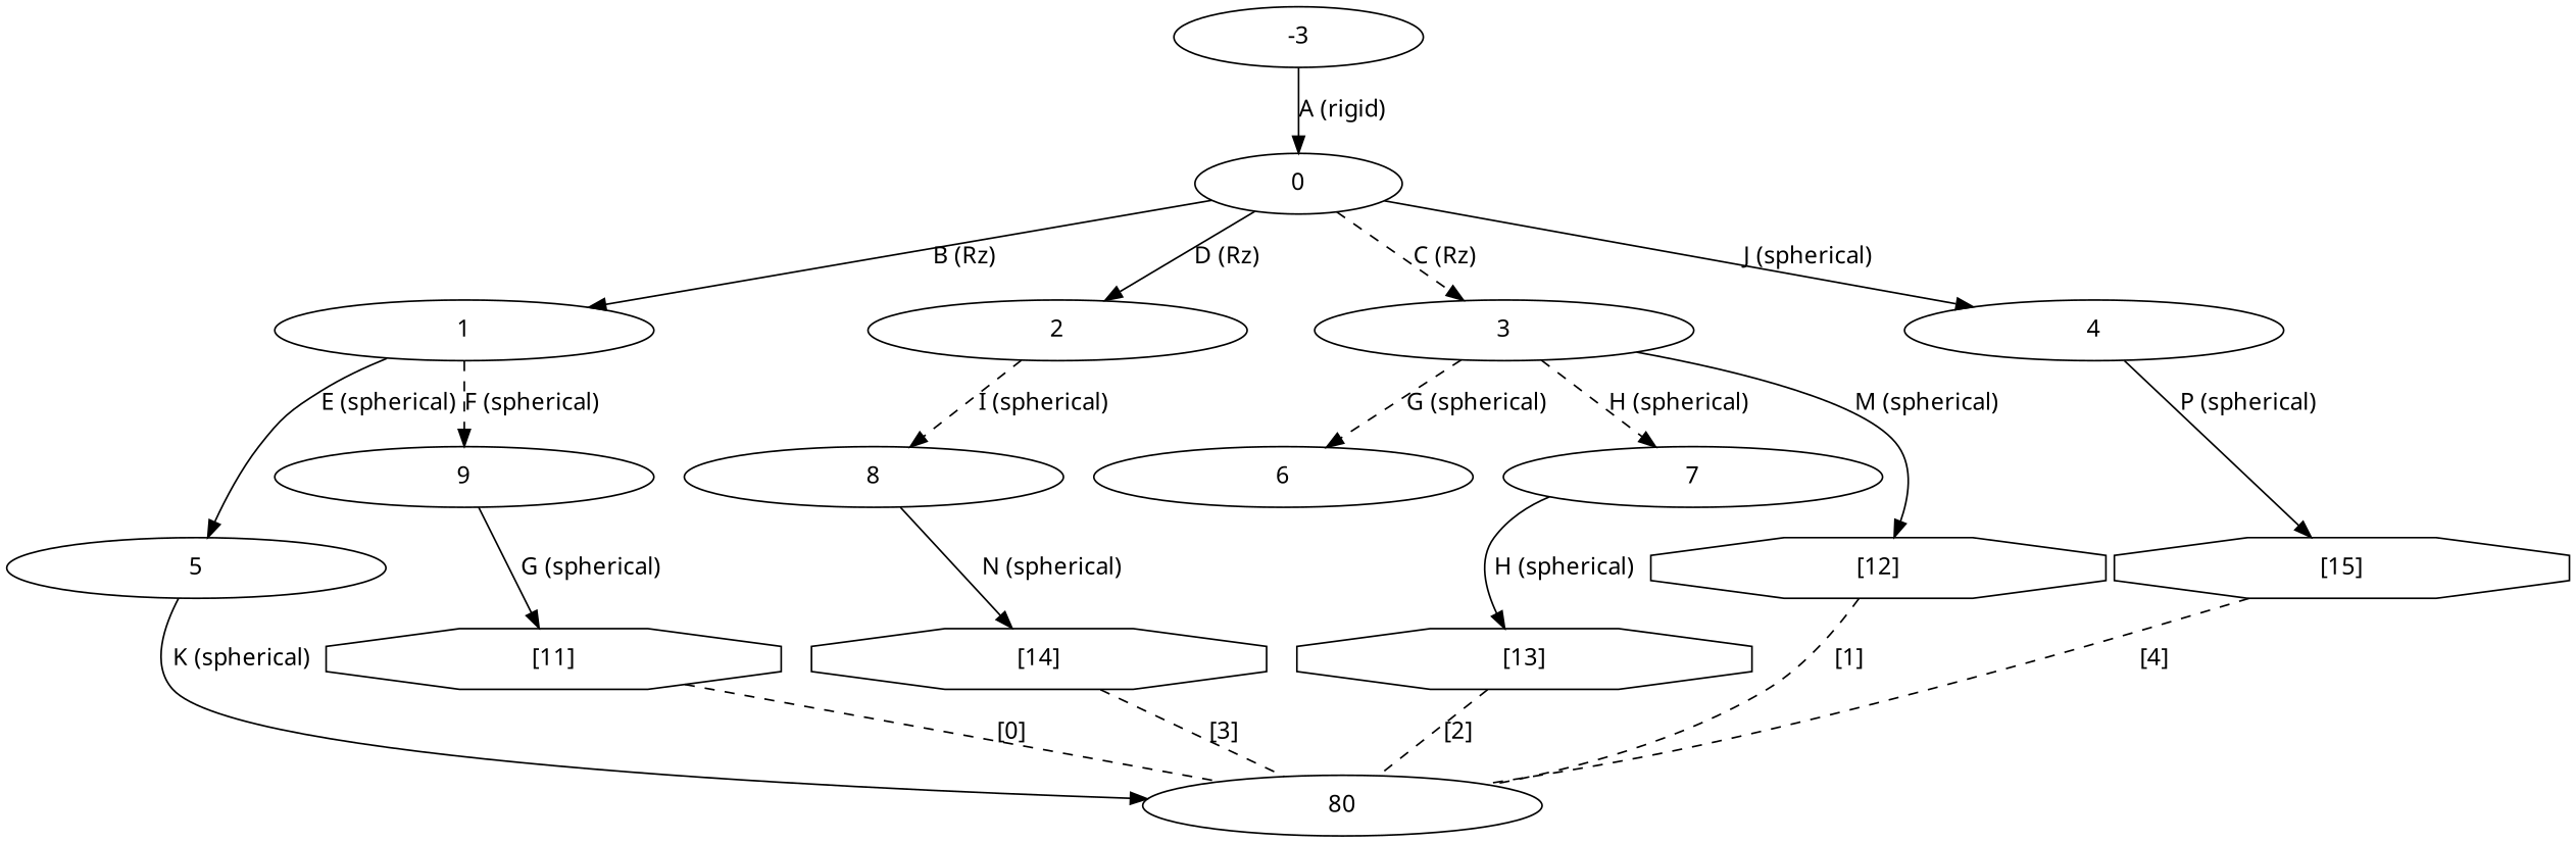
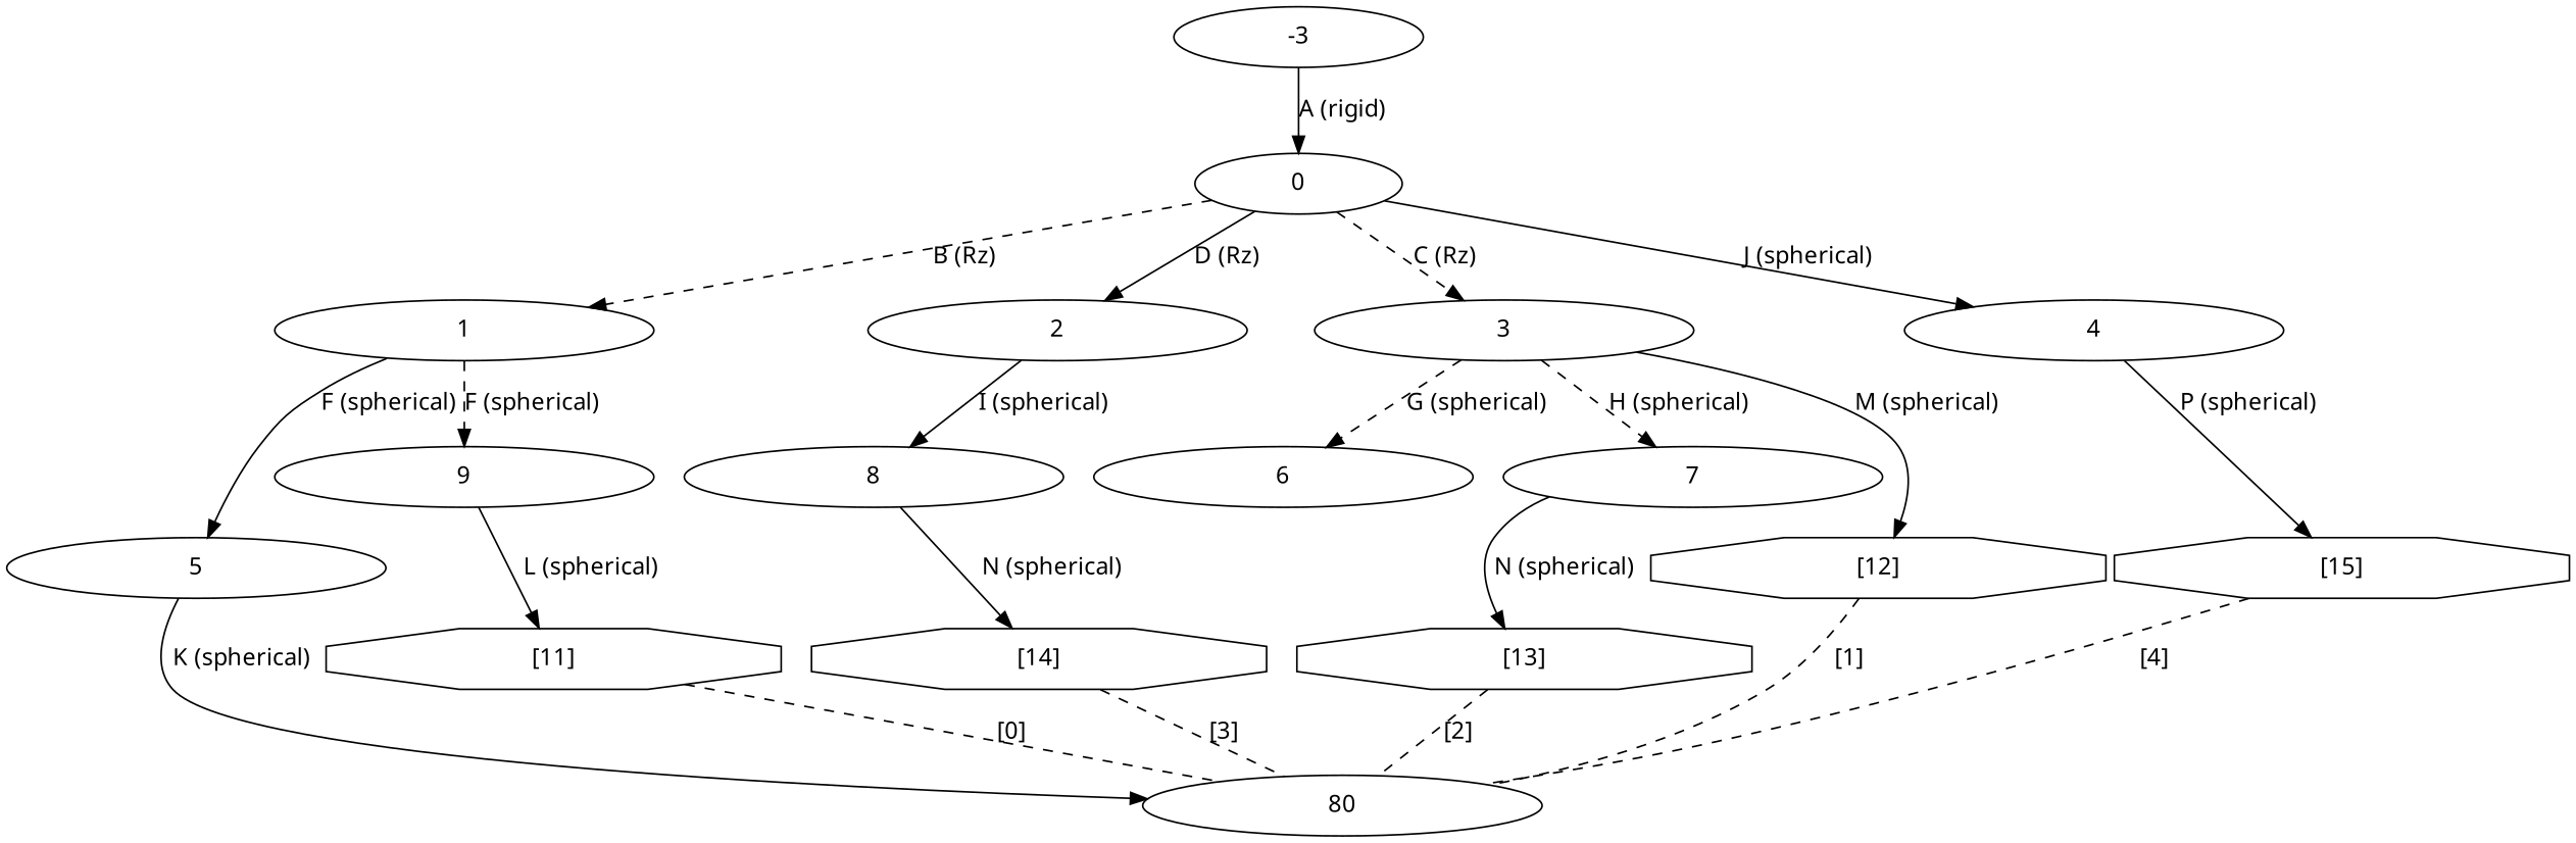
  digraph {
    fontname="Noto Sans"
    node [fontname="Noto Sans"]
    edge [dir=arrowtail fontname="Noto Sans"]
    0 [height=0.5 width=1.7151]
    1 [height=0.5 width=3.1233]
    2 [height=0.5 width=3.1233]
    3 [height=0.5 width=3.1233]
    4 [height=0.5 width=3.1233]
    5 [height=0.5 width=3.1233]
    9 [height=0.5 width=3.1233]
    8 [height=0.5 width=3.1233]
    6 [height=0.5 width=3.1233]
    7 [height=0.5 width=3.1233]
    "[12]" [height=0.5 shape=octagon width=3.752]
    n12 [height=0.5 label=80 width=3.2858]
    "[11]" [height=0.5 shape=octagon width=3.752]
    "[15]" [height=0.5 shape=octagon width=3.752]
    "[14]" [height=0.5 shape=octagon width=3.752]
    "[13]" [height=0.5 shape=octagon width=3.752]
    n17 [height=0.5 label=-3 width=2.0582]
-   0 -> 1 [label="B (Rz)"]
+   0 -> 1 [label="B (Rz)" style=dashed]
    0 -> 2 [label="D (Rz)"]
    0 -> 3 [label="C (Rz)" style=dashed]
    0 -> 4 [label="J (spherical)"]
-   1 -> 5 [label="E (spherical)"]
+   1 -> 5 [label="F (spherical)"]
    1 -> 9 [label="F (spherical)" style=dashed]
-   2 -> 8 [label="I (spherical)" style=dashed]
+   2 -> 8 [label="I (spherical)"]
    3 -> 6 [label="G (spherical)" style=dashed]
    3 -> 7 [label="H (spherical)" style=dashed]
    3 -> "[12]" [label="M (spherical)"]
    4 -> "[15]" [label="P (spherical)"]
    5 -> n12 [label="K (spherical)"]
-   9 -> "[11]" [label="G (spherical)"]
+   9 -> "[11]" [label="L (spherical)"]
    8 -> "[14]" [label="N (spherical)"]
-   7 -> "[13]" [label="H (spherical)"]
+   7 -> "[13]" [label="N (spherical)"]
    "[12]" -> n12 [dir=none label="[1]" style=dashed]
    "[11]" -> n12 [dir=none label="[0]" style=dashed]
    "[15]" -> n12 [dir=none label="[4]" style=dashed]
    "[14]" -> n12 [dir=none label="[3]" style=dashed]
    "[13]" -> n12 [dir=none label="[2]" style=dashed]
    n17 -> 0 [label="A (rigid)"]
  }
